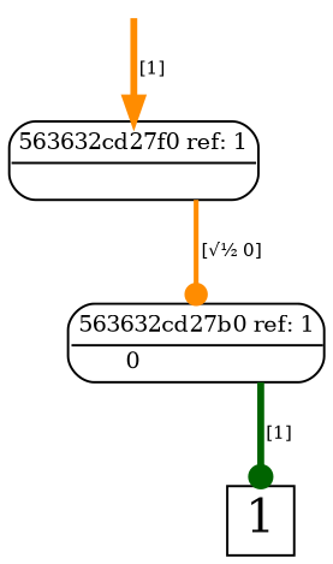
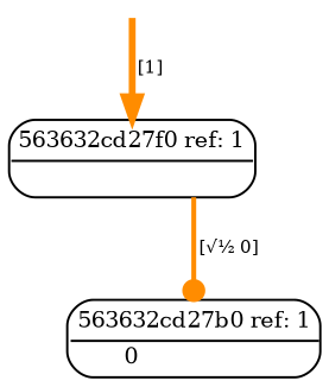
  digraph {
    node [shape=plain]
    edge [arrowhead=dot color=darkorange penwidth=3 tailport="1:s"]
    root [shape=point style=invis]
    n2 [label=<<font point-size="10"><table border="1" cellspacing="0" cellpadding="2" style="rounded"><tr><td colspan="2" border="1" sides="B">563632cd27f0 ref: 1</td></tr><tr><td port="0" href="javascript:;" border="0" tooltip="0.7071"><font color="white">&nbsp;0 </font></td><td port="1" href="javascript:;" border="0" tooltip="0.7071"><font color="white">&nbsp;0 </font></td></tr></table></font>>]
    n3 [label=<<font point-size="10"><table border="1" cellspacing="0" cellpadding="2" style="rounded"><tr><td colspan="2" border="1" sides="B">563632cd27b0 ref: 1</td></tr><tr><td port="0" href="javascript:;" border="0" tooltip="0">&nbsp;0 </td><td port="1" href="javascript:;" border="0" tooltip="1"><font color="white">&nbsp;0 </font></td></tr></table></font>>]
-   n4 [height=0.3 label=<<font point-size="20">1</font>> shape=box width=0.3]
    root -> n2 [arrowhead=normal label=<<font point-size="8">&nbsp;[1]</font>>]
    n2 -> n3 [label=<<font point-size="8">&nbsp;[√½ 0]</font>> penwidth=2.12132]
-   n3 -> n4 [color=darkgreen label=<<font point-size="8">&nbsp;[1]</font>>]
  }
